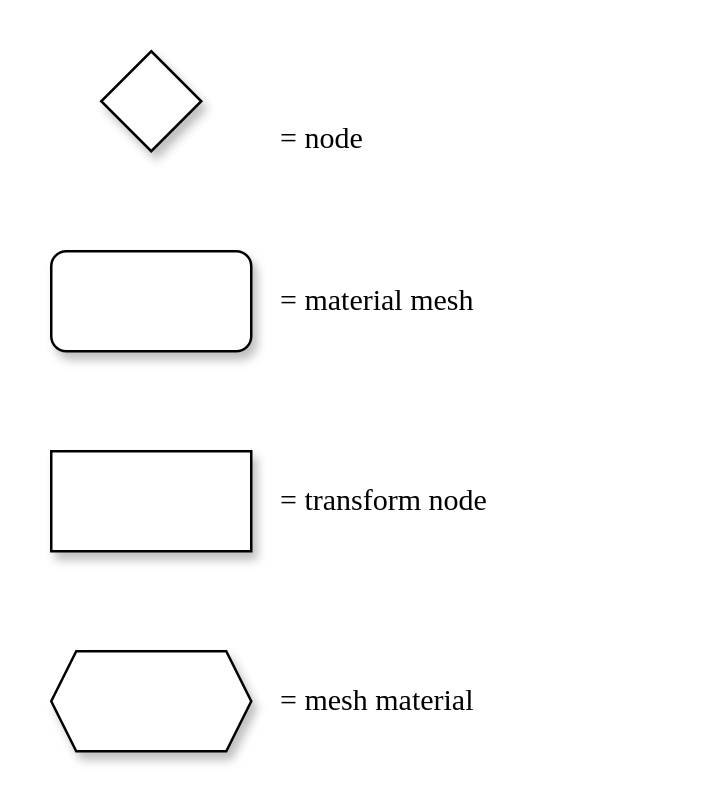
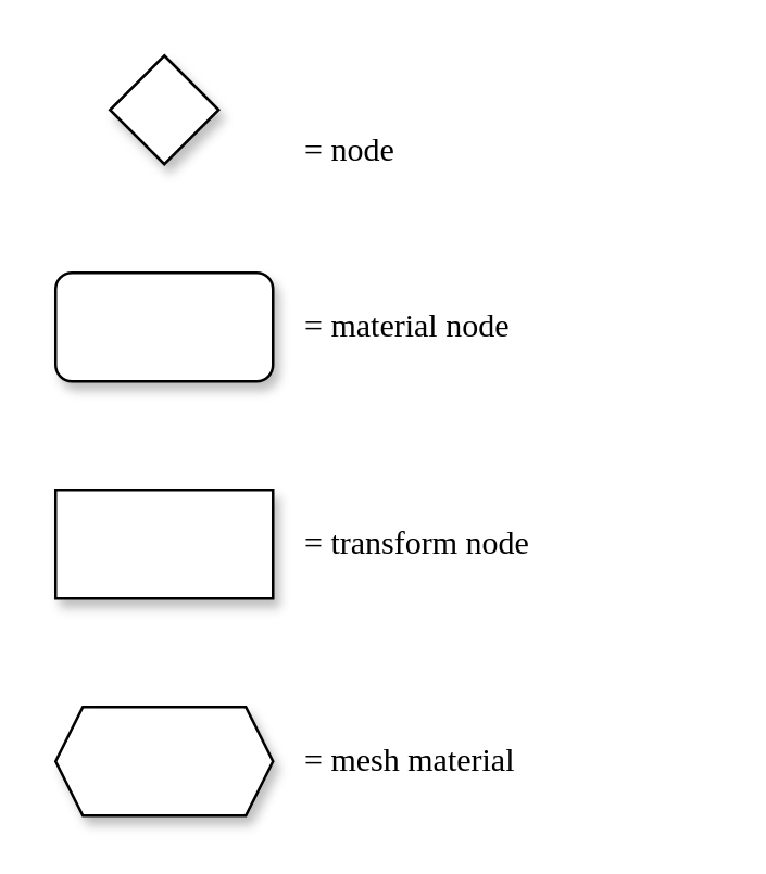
  <mxCell id="0" />
  <mxCell id="1" parent="0" />
  <mxCell id="2" value="" style="rhombus;whiteSpace=wrap;html=1;shadow=1;fontFamily=Lucida Console;" parent="1" vertex="1"><mxGeometry x="40" width="40" height="40" as="geometry" y="20" /></mxCell>
  <mxCell id="3" value="= node" style="rounded=0;whiteSpace=wrap;html=1;shadow=0;fontFamily=Lucida Console;strokeColor=none;fillColor=none;align=left;" parent="1" vertex="1"><mxGeometry x="110" y="35" width="150" height="40" as="geometry" /></mxCell>
- <mxCell id="4" value="= material mesh" style="rounded=0;whiteSpace=wrap;html=1;shadow=1;fontFamily=Lucida Console;strokeColor=none;fillColor=none;align=left;" parent="1" vertex="1"><mxGeometry x="110" y="100" width="150" height="40" as="geometry" /></mxCell>
+ <mxCell id="4" value="= material node" style="rounded=0;whiteSpace=wrap;html=1;shadow=1;fontFamily=Lucida Console;strokeColor=none;fillColor=none;align=left;" parent="1" vertex="1"><mxGeometry x="110" y="100" width="150" height="40" as="geometry" /></mxCell>
  <mxCell id="5" value="= mesh material" style="rounded=0;whiteSpace=wrap;html=1;shadow=1;fontFamily=Lucida Console;strokeColor=none;fillColor=none;align=left;" parent="1" vertex="1"><mxGeometry x="110" y="260" width="150" height="40" as="geometry" /></mxCell>
  <mxCell id="6" value="= transform node" style="rounded=0;whiteSpace=wrap;html=1;shadow=1;fontFamily=Lucida Console;strokeColor=none;fillColor=none;align=left;" parent="1" vertex="1"><mxGeometry x="110" y="180" width="150" height="40" as="geometry" /></mxCell>
  <mxCell id="7" value="" style="rounded=1;whiteSpace=wrap;html=1;shadow=1;fontFamily=Lucida Console;" parent="1" vertex="1"><mxGeometry x="20" y="100" width="80" height="40" as="geometry" /></mxCell>
  <mxCell id="8" value="" style="rounded=0;whiteSpace=wrap;html=1;shadow=1;fontFamily=Lucida Console;" parent="1" vertex="1"><mxGeometry x="20" y="180" width="80" height="40" as="geometry" /></mxCell>
  <mxCell id="9" value="" style="shape=hexagon;perimeter=hexagonPerimeter2;whiteSpace=wrap;html=1;fixedSize=1;shadow=1;size=10;" parent="1" vertex="1"><mxGeometry x="20" y="260" width="80" height="40" as="geometry" /></mxCell>
